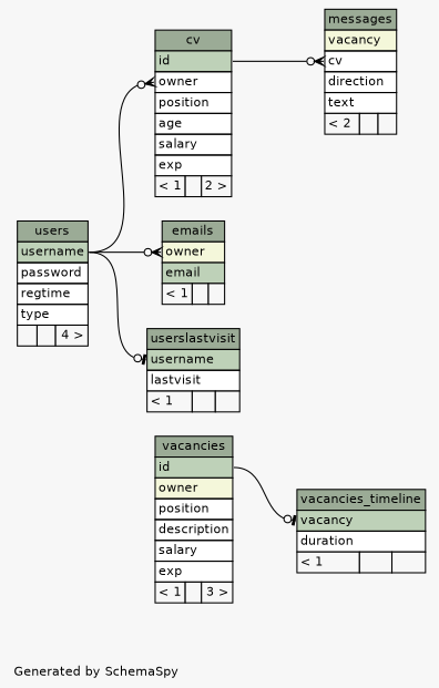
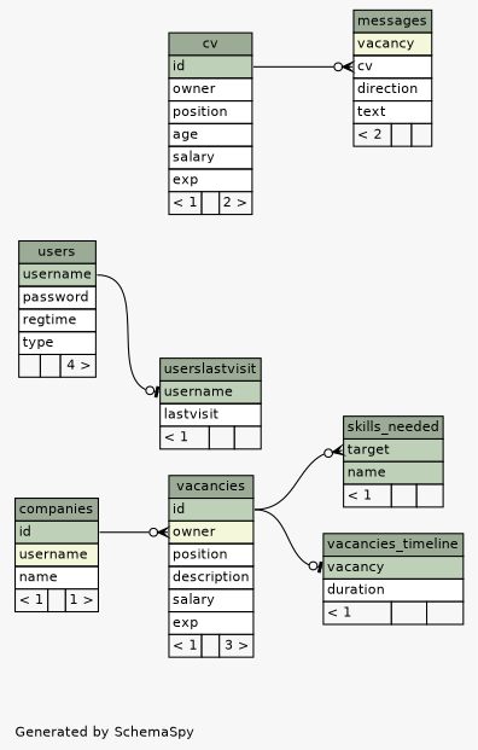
  digraph {
    bgcolor="#f7f7f7"
    fontname=Helvetica
    fontsize=11
    label="\nGenerated by SchemaSpy"
    labeljust=l
    nodesep=0.18
    rankdir=RL
    ranksep=0.46
    node [fontname=Helvetica fontsize=11 shape=plaintext]
    edge [arrowhead=none arrowsize=0.8 arrowtail=crowodot dir=back headport="id:e" tailport="owner:w"]
+   n1 [label=<     <TABLE BORDER="0" CELLBORDER="1" CELLSPACING="0" BGCOLOR="#ffffff">       <TR><TD COLSPAN="3" BGCOLOR="#9bab96" ALIGN="CENTER">companies</TD></TR>       <TR><TD PORT="id" COLSPAN="3" BGCOLOR="#bed1b8" ALIGN="LEFT">id</TD></TR>       <TR><TD PORT="username" COLSPAN="3" BGCOLOR="#f4f7da" ALIGN="LEFT">username</TD></TR>       <TR><TD PORT="name" COLSPAN="3" ALIGN="LEFT">name</TD></TR>       <TR><TD ALIGN="LEFT" BGCOLOR="#f7f7f7">&lt; 1</TD><TD ALIGN="RIGHT" BGCOLOR="#f7f7f7">  </TD><TD ALIGN="RIGHT" BGCOLOR="#f7f7f7">1 &gt;</TD></TR>     </TABLE>>]
    n2 [label=<     <TABLE BORDER="0" CELLBORDER="1" CELLSPACING="0" BGCOLOR="#ffffff">       <TR><TD COLSPAN="3" BGCOLOR="#9bab96" ALIGN="CENTER">users</TD></TR>       <TR><TD PORT="username" COLSPAN="3" BGCOLOR="#bed1b8" ALIGN="LEFT">username</TD></TR>       <TR><TD PORT="password" COLSPAN="3" ALIGN="LEFT">password</TD></TR>       <TR><TD PORT="regtime" COLSPAN="3" ALIGN="LEFT">regtime</TD></TR>       <TR><TD PORT="type" COLSPAN="3" ALIGN="LEFT">type</TD></TR>       <TR><TD ALIGN="LEFT" BGCOLOR="#f7f7f7">  </TD><TD ALIGN="RIGHT" BGCOLOR="#f7f7f7">  </TD><TD ALIGN="RIGHT" BGCOLOR="#f7f7f7">4 &gt;</TD></TR>     </TABLE>>]
    n3 [label=<     <TABLE BORDER="0" CELLBORDER="1" CELLSPACING="0" BGCOLOR="#ffffff">       <TR><TD COLSPAN="3" BGCOLOR="#9bab96" ALIGN="CENTER">cv</TD></TR>       <TR><TD PORT="id" COLSPAN="3" BGCOLOR="#bed1b8" ALIGN="LEFT">id</TD></TR>       <TR><TD PORT="owner" COLSPAN="3" ALIGN="LEFT">owner</TD></TR>       <TR><TD PORT="position" COLSPAN="3" ALIGN="LEFT">position</TD></TR>       <TR><TD PORT="age" COLSPAN="3" ALIGN="LEFT">age</TD></TR>       <TR><TD PORT="salary" COLSPAN="3" ALIGN="LEFT">salary</TD></TR>       <TR><TD PORT="exp" COLSPAN="3" ALIGN="LEFT">exp</TD></TR>       <TR><TD ALIGN="LEFT" BGCOLOR="#f7f7f7">&lt; 1</TD><TD ALIGN="RIGHT" BGCOLOR="#f7f7f7">  </TD><TD ALIGN="RIGHT" BGCOLOR="#f7f7f7">2 &gt;</TD></TR>     </TABLE>>]
-   n4 [label=<     <TABLE BORDER="0" CELLBORDER="1" CELLSPACING="0" BGCOLOR="#ffffff">       <TR><TD COLSPAN="3" BGCOLOR="#9bab96" ALIGN="CENTER">emails</TD></TR>       <TR><TD PORT="owner" COLSPAN="3" BGCOLOR="#f4f7da" ALIGN="LEFT">owner</TD></TR>       <TR><TD PORT="email" COLSPAN="3" BGCOLOR="#bed1b8" ALIGN="LEFT">email</TD></TR>       <TR><TD ALIGN="LEFT" BGCOLOR="#f7f7f7">&lt; 1</TD><TD ALIGN="RIGHT" BGCOLOR="#f7f7f7">  </TD><TD ALIGN="RIGHT" BGCOLOR="#f7f7f7">  </TD></TR>     </TABLE>>]
    n5 [label=<     <TABLE BORDER="0" CELLBORDER="1" CELLSPACING="0" BGCOLOR="#ffffff">       <TR><TD COLSPAN="3" BGCOLOR="#9bab96" ALIGN="CENTER">messages</TD></TR>       <TR><TD PORT="vacancy" COLSPAN="3" BGCOLOR="#f4f7da" ALIGN="LEFT">vacancy</TD></TR>       <TR><TD PORT="cv" COLSPAN="3" ALIGN="LEFT">cv</TD></TR>       <TR><TD PORT="direction" COLSPAN="3" ALIGN="LEFT">direction</TD></TR>       <TR><TD PORT="text" COLSPAN="3" ALIGN="LEFT">text</TD></TR>       <TR><TD ALIGN="LEFT" BGCOLOR="#f7f7f7">&lt; 2</TD><TD ALIGN="RIGHT" BGCOLOR="#f7f7f7">  </TD><TD ALIGN="RIGHT" BGCOLOR="#f7f7f7">  </TD></TR>     </TABLE>>]
    n6 [label=<     <TABLE BORDER="0" CELLBORDER="1" CELLSPACING="0" BGCOLOR="#ffffff">       <TR><TD COLSPAN="3" BGCOLOR="#9bab96" ALIGN="CENTER">vacancies</TD></TR>       <TR><TD PORT="id" COLSPAN="3" BGCOLOR="#bed1b8" ALIGN="LEFT">id</TD></TR>       <TR><TD PORT="owner" COLSPAN="3" BGCOLOR="#f4f7da" ALIGN="LEFT">owner</TD></TR>       <TR><TD PORT="position" COLSPAN="3" ALIGN="LEFT">position</TD></TR>       <TR><TD PORT="description" COLSPAN="3" ALIGN="LEFT">description</TD></TR>       <TR><TD PORT="salary" COLSPAN="3" ALIGN="LEFT">salary</TD></TR>       <TR><TD PORT="exp" COLSPAN="3" ALIGN="LEFT">exp</TD></TR>       <TR><TD ALIGN="LEFT" BGCOLOR="#f7f7f7">&lt; 1</TD><TD ALIGN="RIGHT" BGCOLOR="#f7f7f7">  </TD><TD ALIGN="RIGHT" BGCOLOR="#f7f7f7">3 &gt;</TD></TR>     </TABLE>>]
+   n7 [label=<     <TABLE BORDER="0" CELLBORDER="1" CELLSPACING="0" BGCOLOR="#ffffff">       <TR><TD COLSPAN="3" BGCOLOR="#9bab96" ALIGN="CENTER">skills_needed</TD></TR>       <TR><TD PORT="target" COLSPAN="3" BGCOLOR="#bed1b8" ALIGN="LEFT">target</TD></TR>       <TR><TD PORT="name" COLSPAN="3" BGCOLOR="#bed1b8" ALIGN="LEFT">name</TD></TR>       <TR><TD ALIGN="LEFT" BGCOLOR="#f7f7f7">&lt; 1</TD><TD ALIGN="RIGHT" BGCOLOR="#f7f7f7">  </TD><TD ALIGN="RIGHT" BGCOLOR="#f7f7f7">  </TD></TR>     </TABLE>>]
    n8 [label=<     <TABLE BORDER="0" CELLBORDER="1" CELLSPACING="0" BGCOLOR="#ffffff">       <TR><TD COLSPAN="3" BGCOLOR="#9bab96" ALIGN="CENTER">userslastvisit</TD></TR>       <TR><TD PORT="username" COLSPAN="3" BGCOLOR="#bed1b8" ALIGN="LEFT">username</TD></TR>       <TR><TD PORT="lastvisit" COLSPAN="3" ALIGN="LEFT">lastvisit</TD></TR>       <TR><TD ALIGN="LEFT" BGCOLOR="#f7f7f7">&lt; 1</TD><TD ALIGN="RIGHT" BGCOLOR="#f7f7f7">  </TD><TD ALIGN="RIGHT" BGCOLOR="#f7f7f7">  </TD></TR>     </TABLE>>]
    n9 [label=<     <TABLE BORDER="0" CELLBORDER="1" CELLSPACING="0" BGCOLOR="#ffffff">       <TR><TD COLSPAN="3" BGCOLOR="#9bab96" ALIGN="CENTER">vacancies_timeline</TD></TR>       <TR><TD PORT="vacancy" COLSPAN="3" BGCOLOR="#bed1b8" ALIGN="LEFT">vacancy</TD></TR>       <TR><TD PORT="duration" COLSPAN="3" ALIGN="LEFT">duration</TD></TR>       <TR><TD ALIGN="LEFT" BGCOLOR="#f7f7f7">&lt; 1</TD><TD ALIGN="RIGHT" BGCOLOR="#f7f7f7">  </TD><TD ALIGN="RIGHT" BGCOLOR="#f7f7f7">  </TD></TR>     </TABLE>>]
-   n3 -> n2 [headport="username:e"]
-   n4 -> n2 [headport="username:e"]
    n5 -> n3 [tailport="cv:w"]
+   n6 -> n1
+   n7 -> n6 [tailport="target:w"]
    n8 -> n2 [arrowtail=teeodot headport="username:e" tailport="username:w"]
    n9 -> n6 [arrowtail=teeodot tailport="vacancy:w"]
  }
